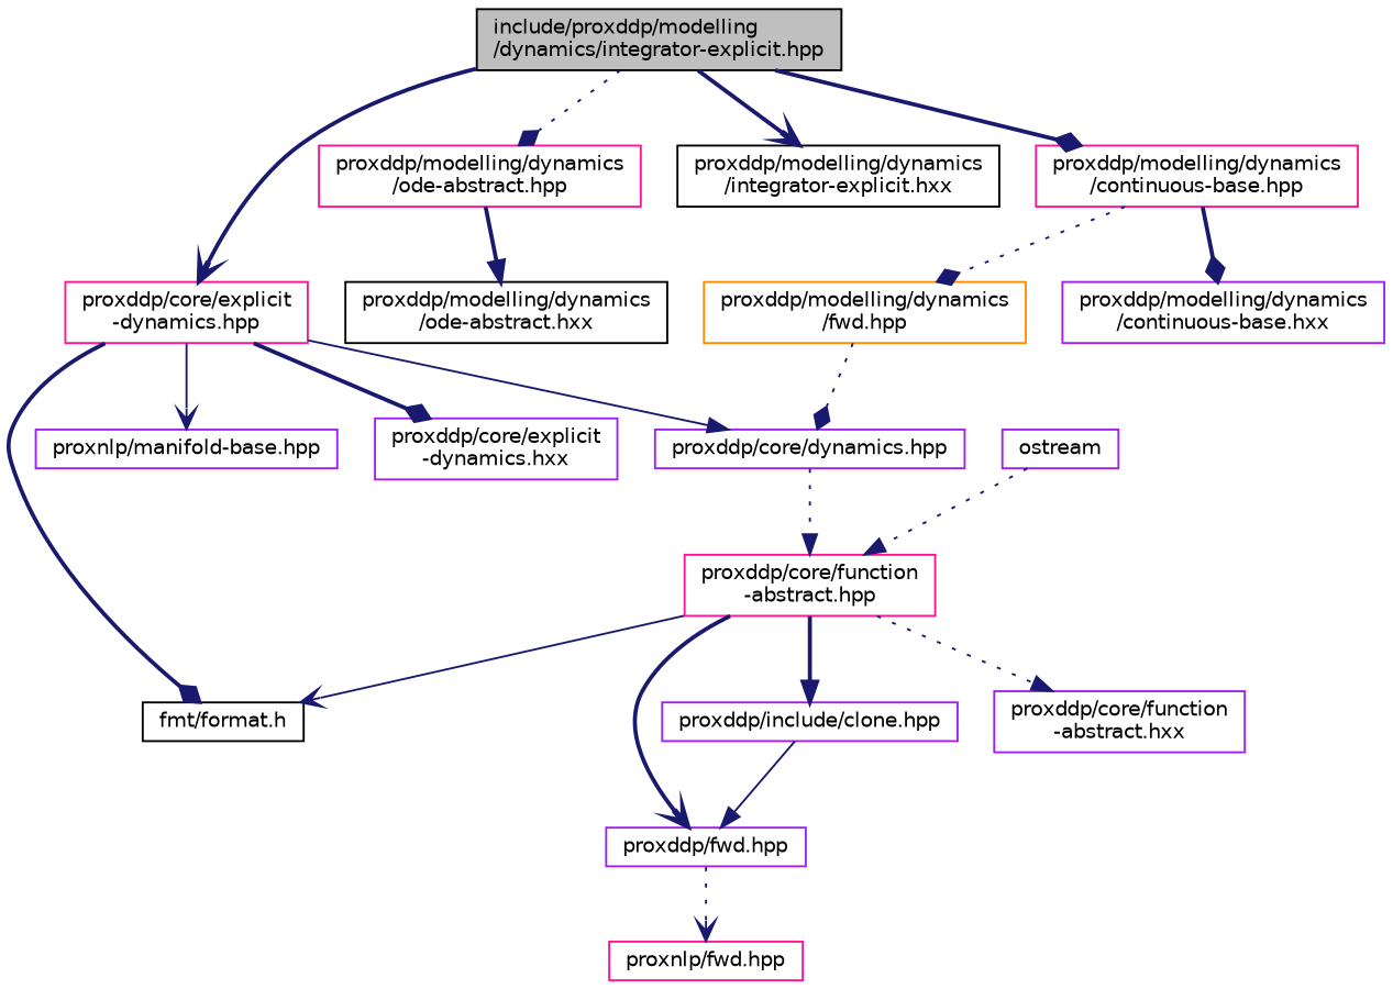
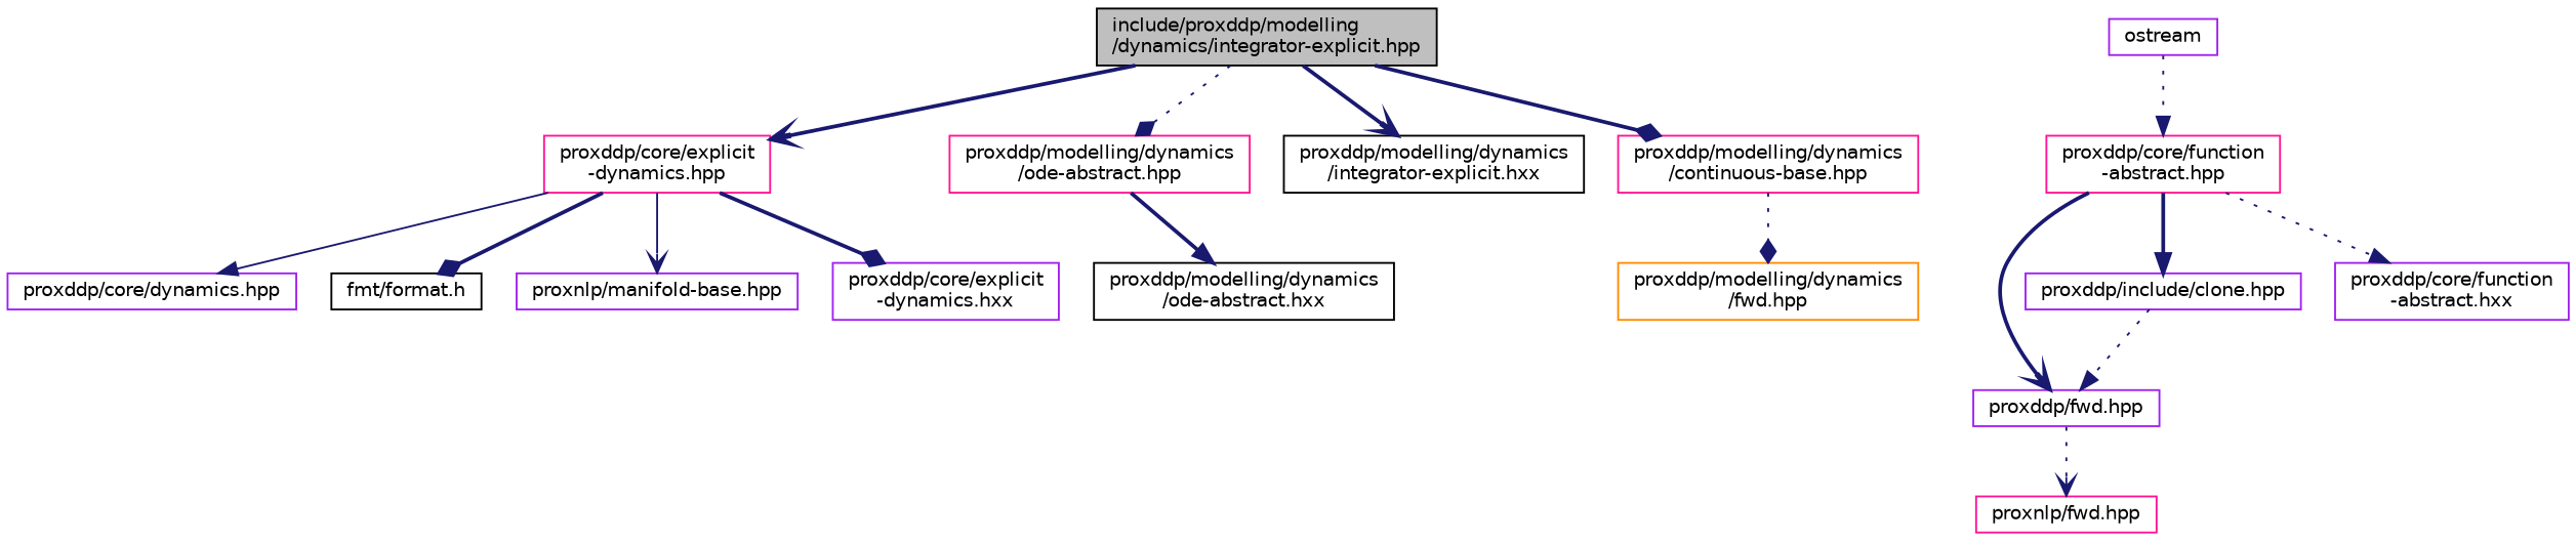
  digraph {
    node [color=purple fontname=Helvetica fontsize=10 shape=record]
    edge [arrowhead=diamond color=midnightblue fontname=Helvetica fontsize=10 labelfontname=Helvetica labelfontsize=10 style=bold]
    n1 [color=black fillcolor=grey75 fontcolor=black height=0.2 label="include/proxddp/modelling\l/dynamics/integrator-explicit.hpp" style=filled width=0.4]
    n2 [color=deeppink height=0.2 label="proxddp/core/explicit\l-dynamics.hpp" width=0.4]
    n3 [color=deeppink height=0.2 label="proxddp/modelling/dynamics\l/ode-abstract.hpp" width=0.4]
    n4 [color=black height=0.2 label="proxddp/modelling/dynamics\l/integrator-explicit.hxx" width=0.4]
    n5 [color=deeppink height=0.2 label="proxddp/modelling/dynamics\l/continuous-base.hpp" width=0.4]
    n6 [height=0.2 label="proxddp/core/dynamics.hpp" width=0.4]
    n7 [color=black height=0.2 label="fmt/format.h" width=0.4]
    n8 [height=0.2 label="proxnlp/manifold-base.hpp" width=0.4]
    n9 [height=0.2 label="proxddp/core/explicit\l-dynamics.hxx" width=0.4]
    n10 [color=black height=0.2 label="proxddp/modelling/dynamics\l/ode-abstract.hxx" width=0.4]
    n11 [color=deeppink height=0.2 label="proxddp/core/function\l-abstract.hpp" width=0.4]
    n12 [height=0.2 label="proxddp/fwd.hpp" width=0.4]
    n13 [height=0.2 label="proxddp/include/clone.hpp" width=0.4]
    n14 [height=0.2 label="proxddp/core/function\l-abstract.hxx" width=0.4]
    n15 [color=deeppink height=0.2 label="proxnlp/fwd.hpp" width=0.4]
    n16 [height=0.2 label=ostream width=0.4]
    n17 [color=darkorange height=0.2 label="proxddp/modelling/dynamics\l/fwd.hpp" width=0.4]
-   n18 [height=0.2 label="proxddp/modelling/dynamics\l/continuous-base.hxx" width=0.4]
    n1 -> n2 [arrowhead=vee]
    n1 -> n3 [style=dotted]
    n1 -> n4 [arrowhead=vee]
    n1 -> n5
    n2 -> n6 [arrowhead=normal style=solid]
    n2 -> n7
    n2 -> n8 [arrowhead=vee style=solid]
    n2 -> n9
    n3 -> n10 [arrowhead=normal]
    n5 -> n17 [style=dotted]
-   n5 -> n18
-   n6 -> n11 [arrowhead=normal style=dotted]
-   n11 -> n7 [arrowhead=vee style=solid]
    n11 -> n12 [arrowhead=vee]
    n11 -> n13 [arrowhead=normal]
    n11 -> n14 [arrowhead=normal style=dotted]
    n12 -> n15 [arrowhead=vee style=dotted]
-   n13 -> n12 [arrowhead=normal style=solid]
+   n13 -> n12 [arrowhead=normal style=dotted]
    n16 -> n11 [arrowhead=normal style=dotted]
-   n17 -> n6 [style=dotted]
  }
